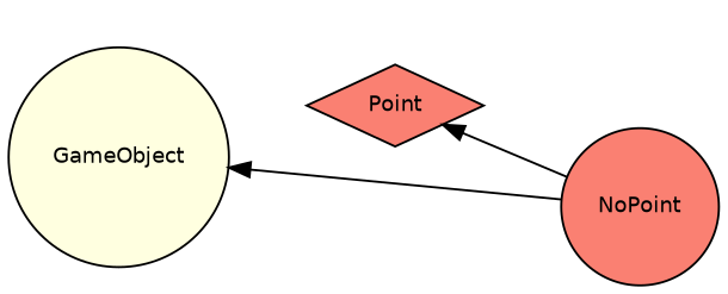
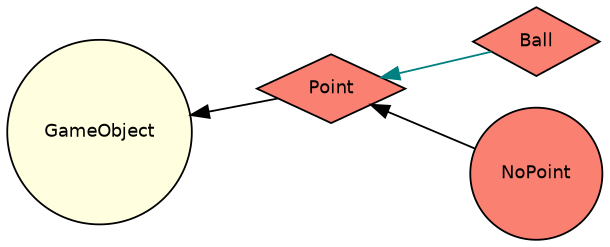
  digraph {
    rankdir=LR
    node [color=black fillcolor=salmon fontname=Helvetica fontsize=10 shape=diamond style=filled]
    edge [color=black dir=back fontname=Helvetica fontsize=10 labelfontname=Helvetica labelfontsize=10 style=solid]
    n1 [fontcolor=black height=0.2 label=Point width=0.4]
+   n2 [height=0.2 label=Ball width=0.4]
    n3 [height=0.2 label=NoPoint shape=circle width=0.4]
    n4 [fillcolor=lightyellow height=0.2 label=GameObject shape=circle width=0.4]
+   n1 -> n2 [color=teal]
    n1 -> n3
-   n4 -> n3
+   n4 -> n1
  }
